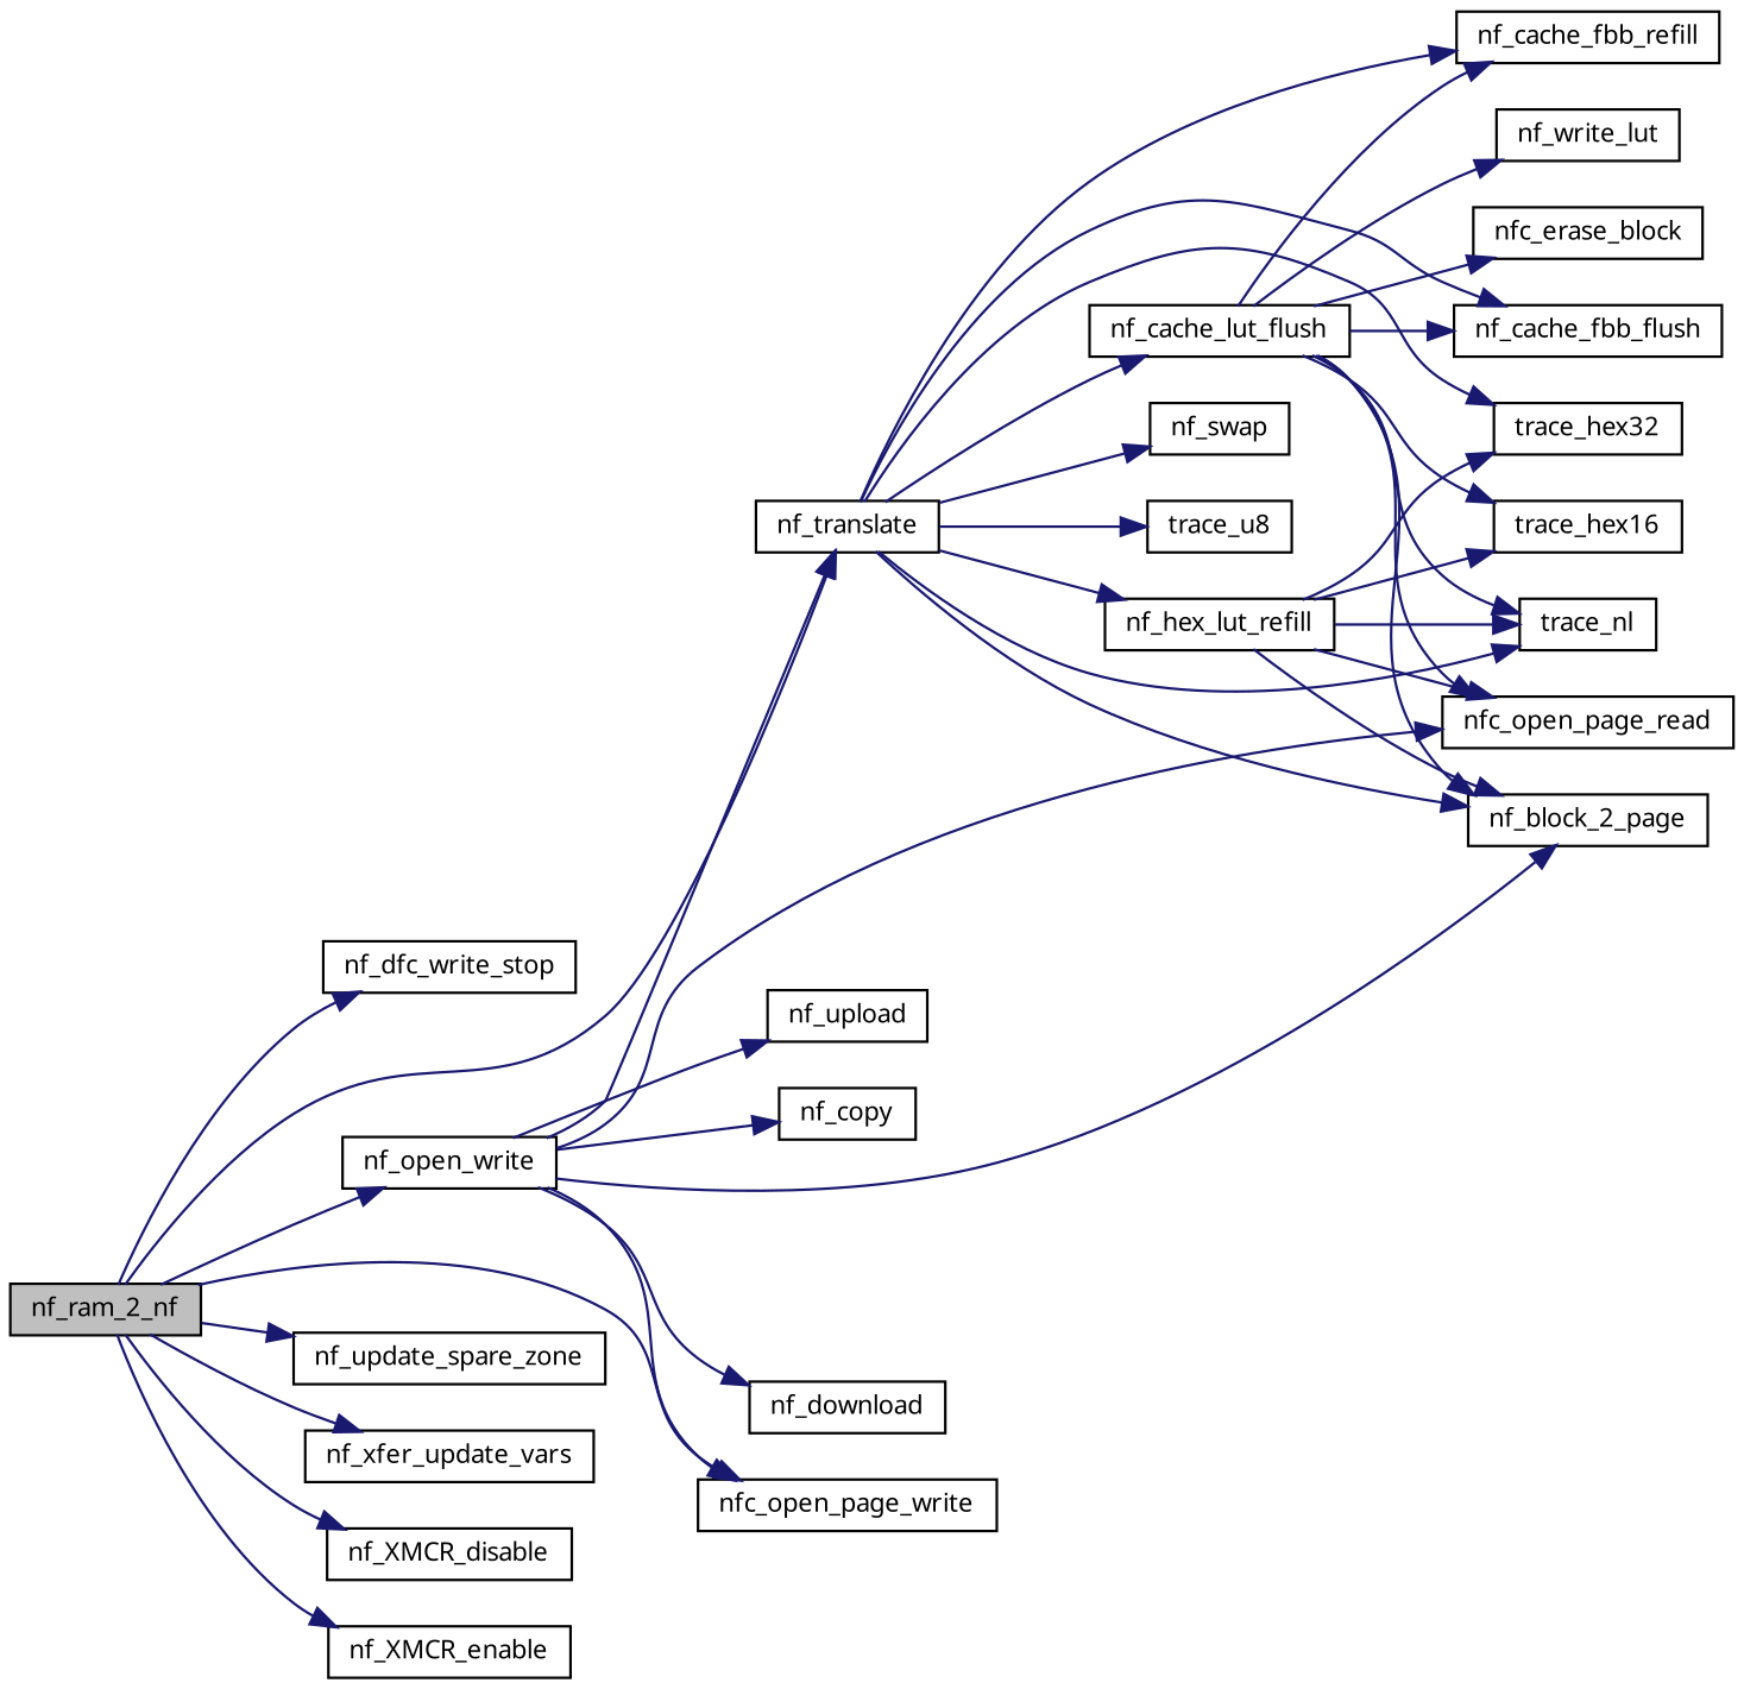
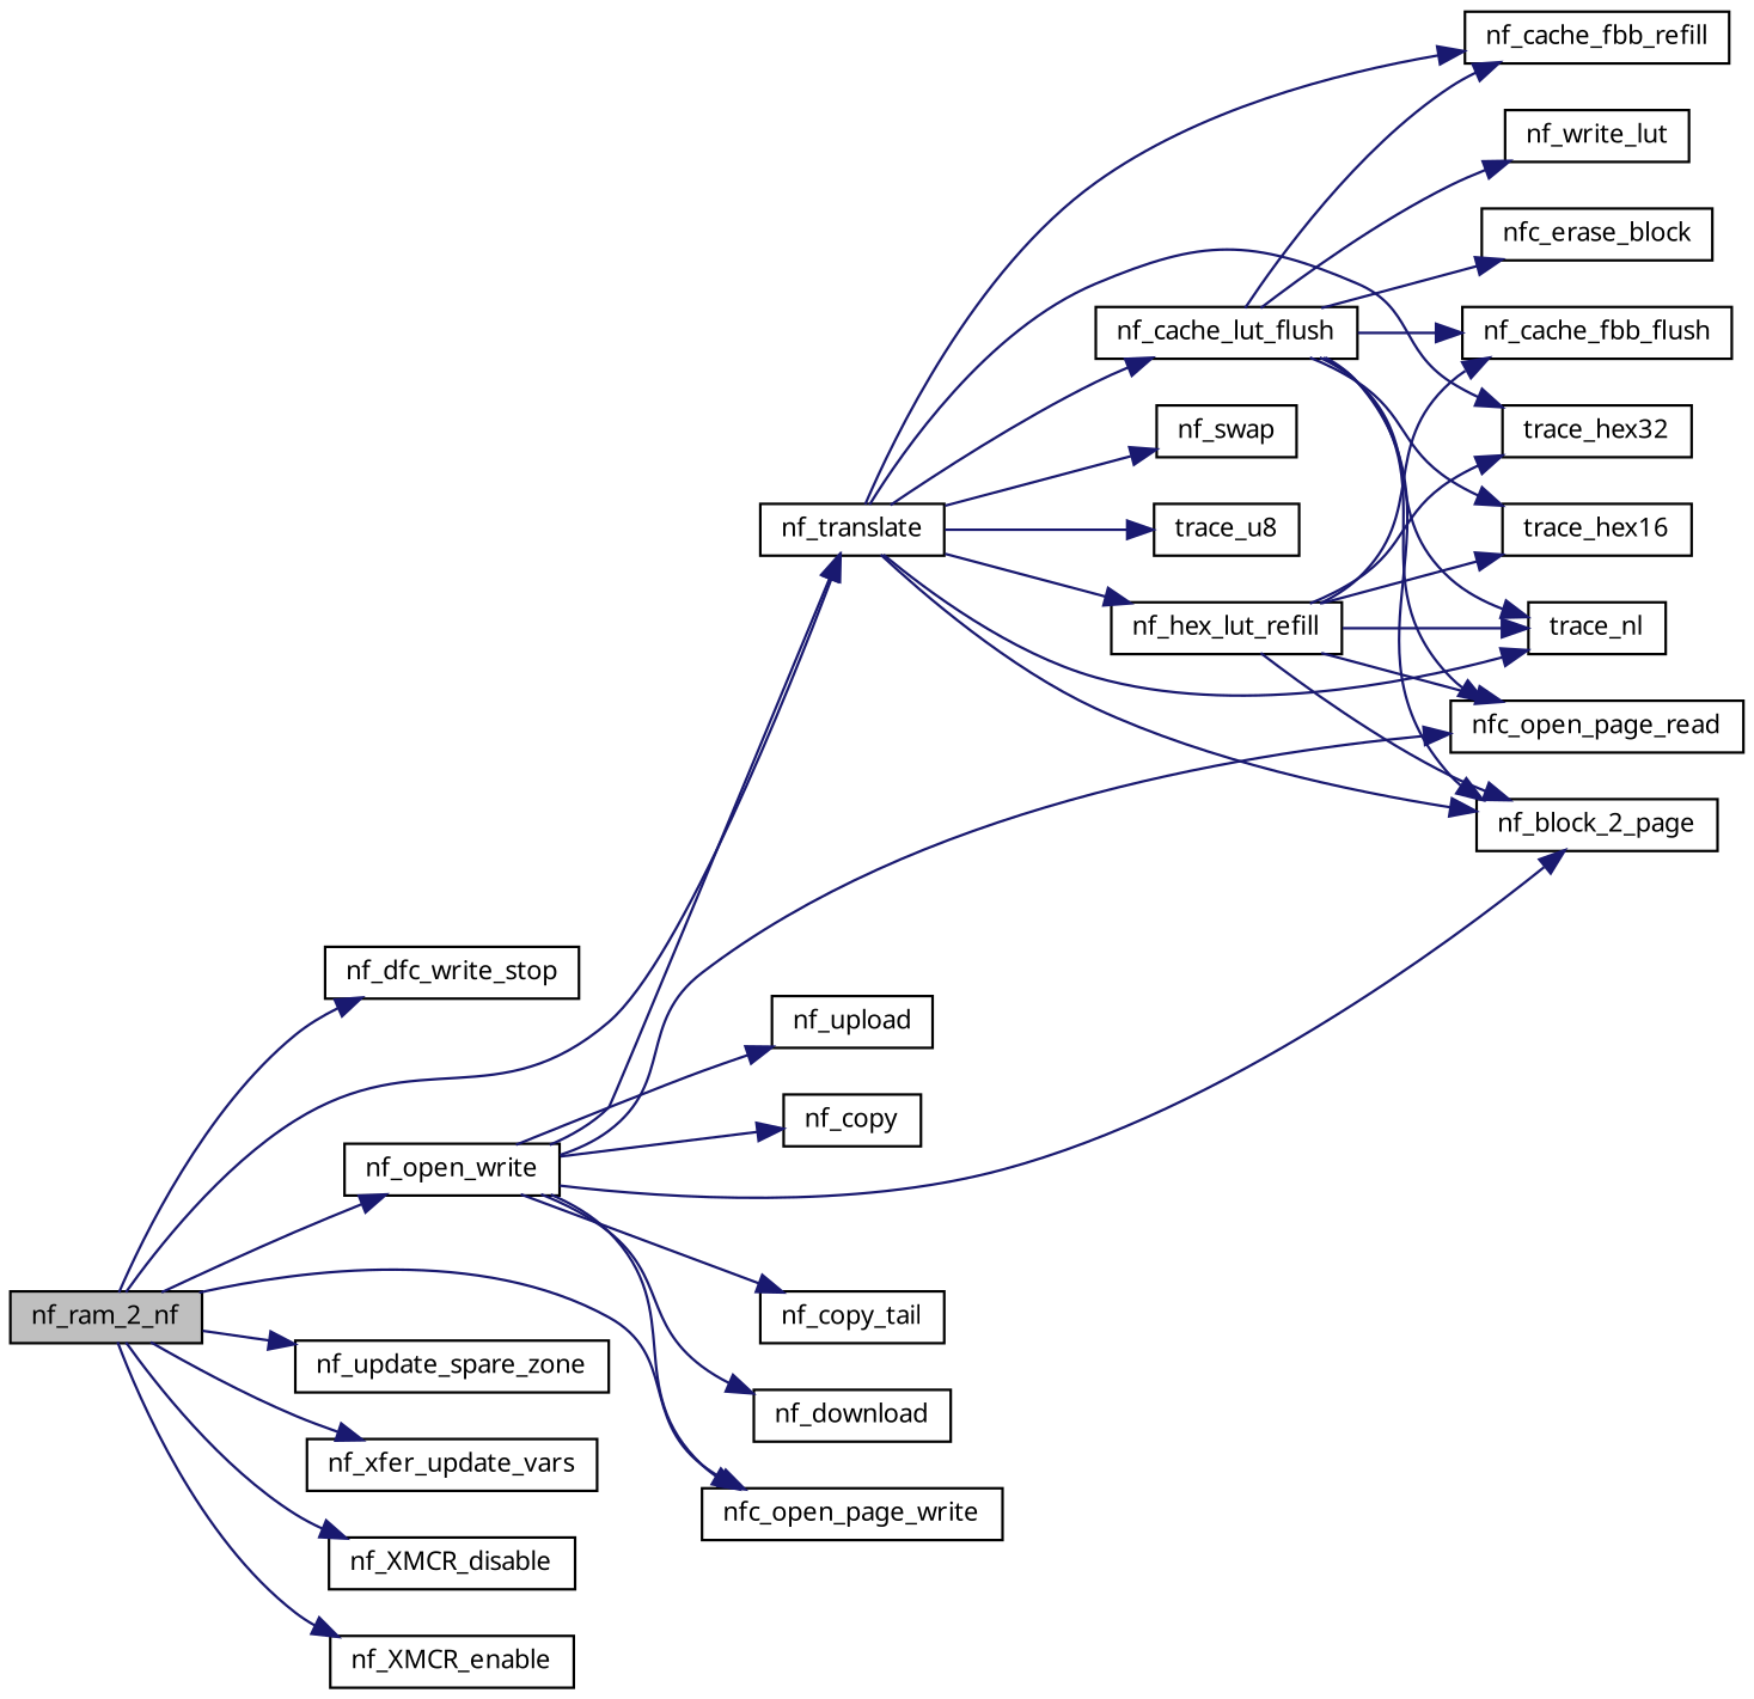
  digraph {
    rankdir=LR
    node [color=black fillcolor=white fontname="FreeSans.ttf" fontsize=10 shape=record style=filled]
    edge [color=midnightblue fontname="FreeSans.ttf" fontsize=10 labelfontname="FreeSans.ttf" labelfontsize=10 style=solid]
    n1 [fillcolor=grey75 fontcolor=black height=0.2 label=nf_ram_2_nf width=0.4]
    n2 [height=0.2 label=nf_dfc_write_stop width=0.4]
    n3 [height=0.2 label=nf_open_write width=0.4]
    n4 [height=0.2 label=nf_translate width=0.4]
    n5 [height=0.2 label=nfc_open_page_write width=0.4]
    n6 [height=0.2 label=nf_update_spare_zone width=0.4]
    n7 [height=0.2 label=nf_xfer_update_vars width=0.4]
    n8 [height=0.2 label=nf_XMCR_disable width=0.4]
    n9 [height=0.2 label=nf_XMCR_enable width=0.4]
    n10 [height=0.2 label=nf_block_2_page width=0.4]
    n11 [height=0.2 label=nf_copy width=0.4]
+   n12 [height=0.2 label=nf_copy_tail width=0.4]
    n13 [height=0.2 label=nf_download width=0.4]
    n14 [height=0.2 label=nfc_open_page_read width=0.4]
    n15 [height=0.2 label=nf_upload width=0.4]
    n16 [height=0.2 label=nf_cache_fbb_flush width=0.4]
    n17 [height=0.2 label=nf_cache_fbb_refill width=0.4]
    n18 [height=0.2 label=nf_cache_lut_flush width=0.4]
    n19 [height=0.2 label=trace_nl width=0.4]
    n20 [height=0.2 label=nf_hex_lut_refill width=0.4]
    n21 [height=0.2 label=trace_hex32 width=0.4]
    n22 [height=0.2 label=nf_swap width=0.4]
    n23 [height=0.2 label=trace_u8 width=0.4]
    n24 [height=0.2 label=nf_write_lut width=0.4]
    n25 [height=0.2 label=nfc_erase_block width=0.4]
    n26 [height=0.2 label=trace_hex16 width=0.4]
    n1 -> n2
    n1 -> n3
    n1 -> n4
    n1 -> n5
    n1 -> n6
    n1 -> n7
    n1 -> n8
    n1 -> n9
    n3 -> n4
    n3 -> n5
    n3 -> n10
    n3 -> n11
+   n3 -> n12
    n3 -> n13
    n3 -> n14
    n3 -> n15
    n4 -> n10
-   n4 -> n16
+   n20 -> n16
    n4 -> n17
    n4 -> n18
    n4 -> n19
    n4 -> n20
    n4 -> n21
    n4 -> n22
    n4 -> n23
    n18 -> n10
    n18 -> n14
    n18 -> n16
    n18 -> n17
    n18 -> n19
    n18 -> n24
    n18 -> n25
    n18 -> n26
    n20 -> n10
    n20 -> n14
    n20 -> n19
    n20 -> n21
    n20 -> n26
  }
